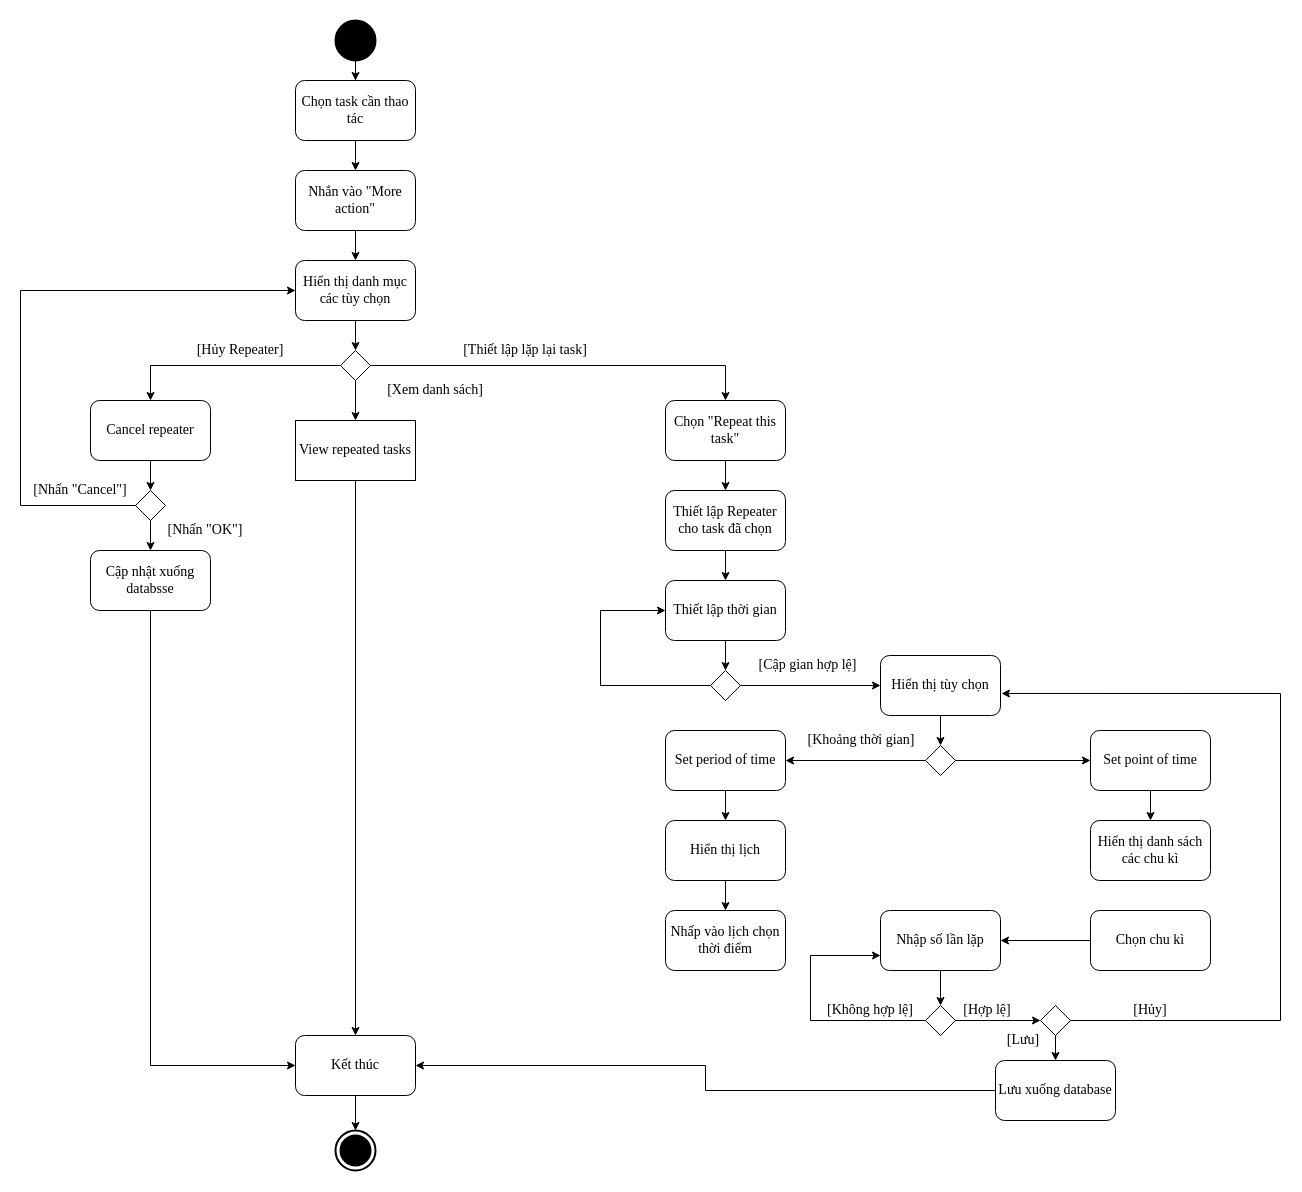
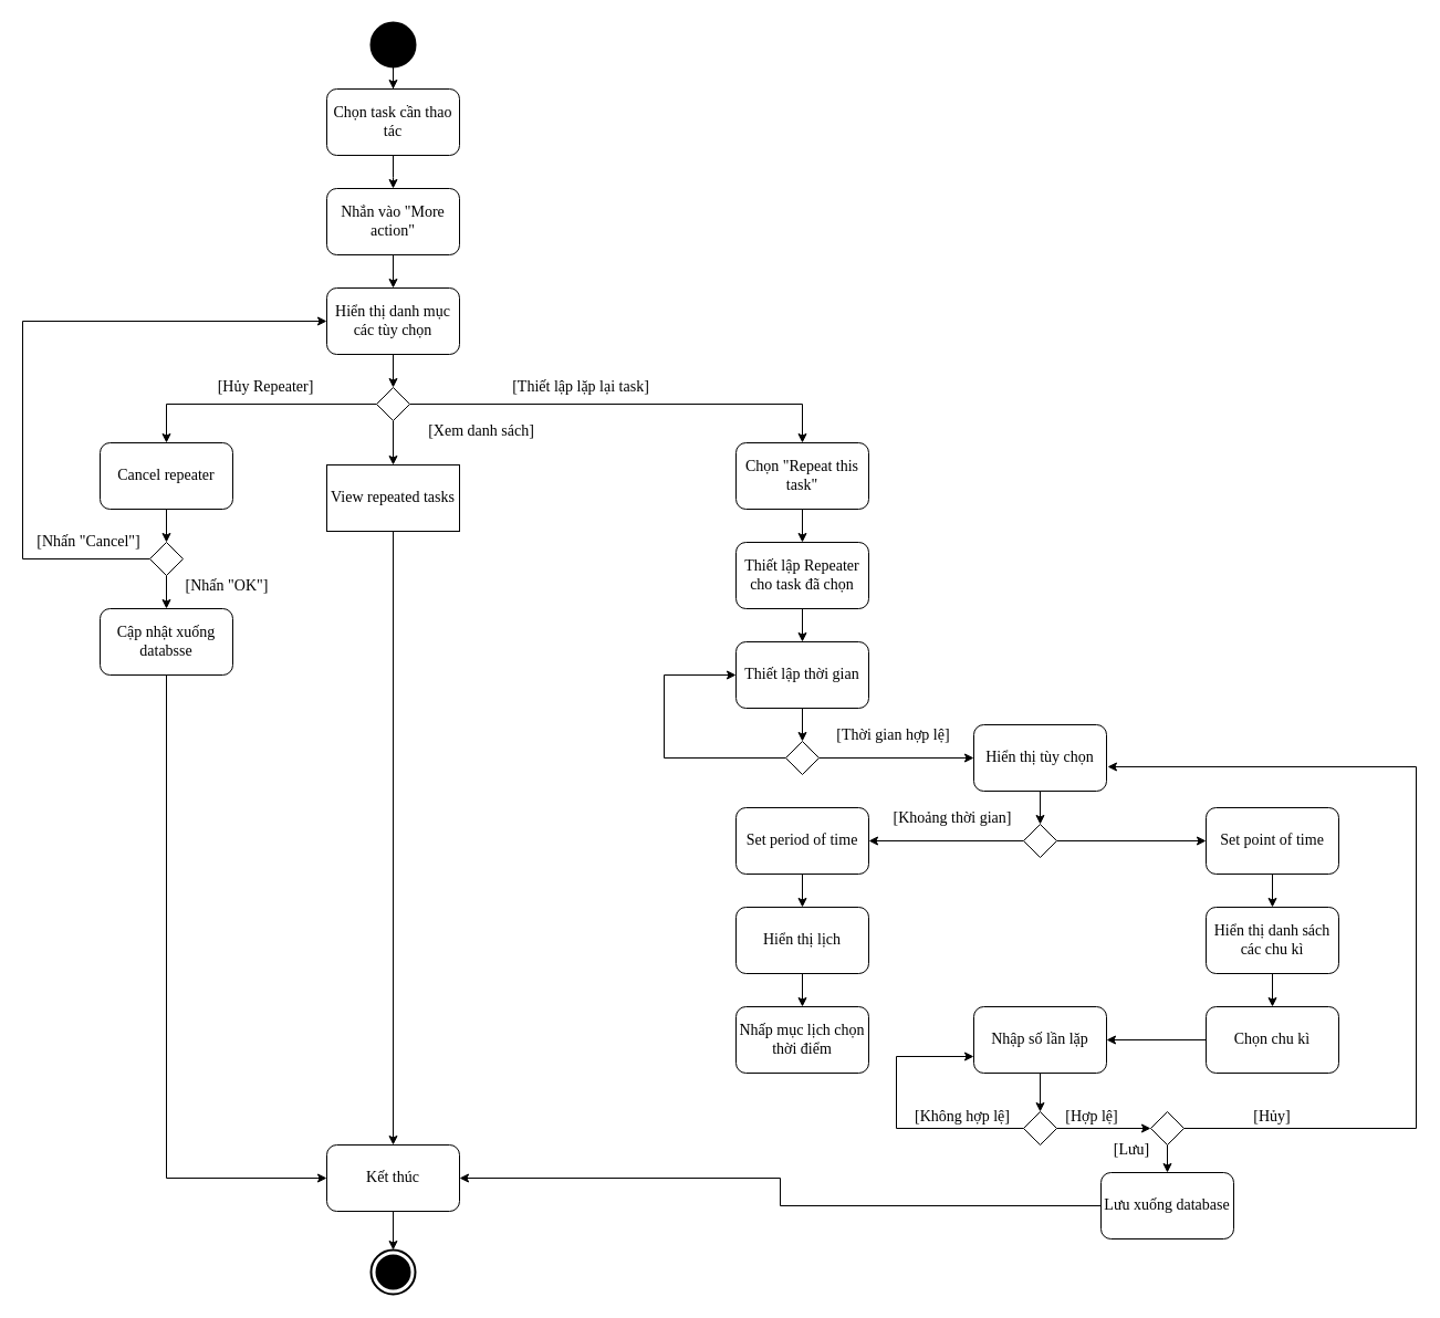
  <mxCell id="0" />
  <mxCell id="1" parent="0" />
  <mxCell id="2" style="edgeStyle=orthogonalEdgeStyle;rounded=0;orthogonalLoop=1;jettySize=auto;html=1;entryX=0.5;entryY=0;entryDx=0;entryDy=0;" parent="1" source="3" target="5" edge="1"><mxGeometry relative="1" as="geometry" /></mxCell>
  <mxCell id="3" value="" style="shape=ellipse;html=1;fillColor=#000000;strokeWidth=2;verticalLabelPosition=bottom;verticalAlignment=top;perimeter=ellipsePerimeter;fontFamily=Verdana;fontSize=14;" parent="1" vertex="1"><mxGeometry x="335" y="20" width="40" height="40" as="geometry" /></mxCell>
  <mxCell id="4" style="edgeStyle=orthogonalEdgeStyle;rounded=0;orthogonalLoop=1;jettySize=auto;html=1;entryX=0.5;entryY=0;entryDx=0;entryDy=0;" parent="1" source="5" edge="1"><mxGeometry relative="1" as="geometry"><mxPoint x="355" y="170" as="targetPoint" /></mxGeometry></mxCell>
  <mxCell id="5" value="Chọn task cần thao tác" style="rounded=1;whiteSpace=wrap;html=1;fontFamily=Verdana;fontSize=14;" parent="1" vertex="1"><mxGeometry x="295" y="80" width="120" height="60" as="geometry" /></mxCell>
  <mxCell id="6" style="edgeStyle=orthogonalEdgeStyle;rounded=0;orthogonalLoop=1;jettySize=auto;html=1;fontFamily=Verdana;fontSize=14;" parent="1" source="7" target="9" edge="1"><mxGeometry relative="1" as="geometry" /></mxCell>
  <mxCell id="7" value="Nhắn vào &quot;More action&quot;" style="rounded=1;whiteSpace=wrap;html=1;fontFamily=Verdana;fontSize=14;" parent="1" vertex="1"><mxGeometry x="295" y="170" width="120" height="60" as="geometry" /></mxCell>
  <mxCell id="8" style="edgeStyle=orthogonalEdgeStyle;rounded=0;orthogonalLoop=1;jettySize=auto;html=1;exitX=0.5;exitY=1;exitDx=0;exitDy=0;entryX=0.5;entryY=0;entryDx=0;entryDy=0;" parent="1" source="9" target="55" edge="1"><mxGeometry relative="1" as="geometry" /></mxCell>
  <mxCell id="9" value="Hiển thị danh mục các tùy chọn" style="rounded=1;whiteSpace=wrap;html=1;fontFamily=Verdana;fontSize=14;" parent="1" vertex="1"><mxGeometry x="295" y="260" width="120" height="60" as="geometry" /></mxCell>
  <mxCell id="10" style="edgeStyle=orthogonalEdgeStyle;rounded=0;orthogonalLoop=1;jettySize=auto;html=1;entryX=0.5;entryY=0;entryDx=0;entryDy=0;" parent="1" source="11" target="13" edge="1"><mxGeometry relative="1" as="geometry" /></mxCell>
  <mxCell id="11" value="Thiết lập Repeater cho task đã chọn" style="rounded=1;whiteSpace=wrap;html=1;fontFamily=Verdana;fontSize=14;" parent="1" vertex="1"><mxGeometry x="665" y="490" width="120" height="60" as="geometry" /></mxCell>
  <mxCell id="12" style="edgeStyle=orthogonalEdgeStyle;rounded=0;orthogonalLoop=1;jettySize=auto;html=1;fontFamily=Verdana;fontSize=14;" parent="1" source="13" target="16" edge="1"><mxGeometry relative="1" as="geometry"><mxPoint x="355" y="640" as="targetPoint" /></mxGeometry></mxCell>
  <mxCell id="13" value="Thiết lập thời gian" style="rounded=1;whiteSpace=wrap;html=1;fontFamily=Verdana;fontSize=14;" parent="1" vertex="1"><mxGeometry x="665" y="580" width="120" height="60" as="geometry" /></mxCell>
  <mxCell id="14" style="edgeStyle=orthogonalEdgeStyle;rounded=0;orthogonalLoop=1;jettySize=auto;html=1;entryX=0;entryY=0.5;entryDx=0;entryDy=0;" parent="1" source="16" target="21" edge="1"><mxGeometry relative="1" as="geometry" /></mxCell>
  <mxCell id="15" style="edgeStyle=orthogonalEdgeStyle;rounded=0;orthogonalLoop=1;jettySize=auto;html=1;exitX=0;exitY=0.5;exitDx=0;exitDy=0;entryX=0;entryY=0.5;entryDx=0;entryDy=0;" parent="1" source="16" target="13" edge="1"><mxGeometry relative="1" as="geometry"><mxPoint x="360" y="610" as="targetPoint" /><Array as="points"><mxPoint x="600" y="685" /><mxPoint x="600" y="610" /></Array></mxGeometry></mxCell>
  <mxCell id="16" value="" style="rhombus;" parent="1" vertex="1"><mxGeometry x="710" y="670" width="30" height="30" as="geometry" /></mxCell>
- <mxCell id="17" value="[Cập gian hợp lệ]" style="text;html=1;strokeColor=none;fillColor=none;align=center;verticalAlign=middle;whiteSpace=wrap;rounded=0;fontFamily=Verdana;fontSize=14;" parent="1" vertex="1"><mxGeometry x="740" y="655" width="135" height="20" as="geometry" /></mxCell>
+ <mxCell id="17" value="[Thời gian hợp lệ]" style="text;html=1;strokeColor=none;fillColor=none;align=center;verticalAlign=middle;whiteSpace=wrap;rounded=0;fontFamily=Verdana;fontSize=14;" parent="1" vertex="1"><mxGeometry x="740" y="655" width="135" height="20" as="geometry" /></mxCell>
  <mxCell id="18" style="edgeStyle=orthogonalEdgeStyle;rounded=0;orthogonalLoop=1;jettySize=auto;html=1;exitX=0.5;exitY=1;exitDx=0;exitDy=0;entryX=0.5;entryY=0;entryDx=0;entryDy=0;" parent="1" source="19" target="11" edge="1"><mxGeometry relative="1" as="geometry" /></mxCell>
  <mxCell id="19" value="Chọn &quot;Repeat this task&quot;" style="rounded=1;whiteSpace=wrap;html=1;fontFamily=Verdana;fontSize=14;" parent="1" vertex="1"><mxGeometry x="665" y="400" width="120" height="60" as="geometry" /></mxCell>
  <mxCell id="20" style="edgeStyle=orthogonalEdgeStyle;rounded=0;orthogonalLoop=1;jettySize=auto;html=1;entryX=0.5;entryY=0;entryDx=0;entryDy=0;" parent="1" source="21" target="24" edge="1"><mxGeometry relative="1" as="geometry" /></mxCell>
  <mxCell id="21" value="Hiển thị tùy chọn" style="rounded=1;whiteSpace=wrap;html=1;fontFamily=Verdana;fontSize=14;" parent="1" vertex="1"><mxGeometry x="880" y="655" width="120" height="60" as="geometry" /></mxCell>
  <mxCell id="22" style="edgeStyle=orthogonalEdgeStyle;rounded=0;orthogonalLoop=1;jettySize=auto;html=1;entryX=1;entryY=0.5;entryDx=0;entryDy=0;" parent="1" source="24" target="26" edge="1"><mxGeometry relative="1" as="geometry" /></mxCell>
  <mxCell id="23" style="edgeStyle=orthogonalEdgeStyle;rounded=0;orthogonalLoop=1;jettySize=auto;html=1;entryX=0;entryY=0.5;entryDx=0;entryDy=0;" parent="1" source="24" target="28" edge="1"><mxGeometry relative="1" as="geometry" /></mxCell>
  <mxCell id="24" value="" style="rhombus;" parent="1" vertex="1"><mxGeometry x="925" y="745" width="30" height="30" as="geometry" /></mxCell>
  <mxCell id="25" style="edgeStyle=orthogonalEdgeStyle;rounded=0;orthogonalLoop=1;jettySize=auto;html=1;entryX=0.5;entryY=0;entryDx=0;entryDy=0;" parent="1" source="26" target="35" edge="1"><mxGeometry relative="1" as="geometry" /></mxCell>
  <mxCell id="26" value="Set period of time" style="rounded=1;whiteSpace=wrap;html=1;fontFamily=Verdana;fontSize=14;" parent="1" vertex="1"><mxGeometry x="665" y="730" width="120" height="60" as="geometry" /></mxCell>
  <mxCell id="27" style="edgeStyle=orthogonalEdgeStyle;rounded=0;orthogonalLoop=1;jettySize=auto;html=1;entryX=0.5;entryY=0;entryDx=0;entryDy=0;" parent="1" source="28" target="31" edge="1"><mxGeometry relative="1" as="geometry" /></mxCell>
  <mxCell id="28" value="Set point of time" style="rounded=1;whiteSpace=wrap;html=1;fontFamily=Verdana;fontSize=14;" parent="1" vertex="1"><mxGeometry x="1090" y="730" width="120" height="60" as="geometry" /></mxCell>
  <mxCell id="29" value="[Khoảng thời gian]" style="text;html=1;strokeColor=none;fillColor=none;align=center;verticalAlign=middle;whiteSpace=wrap;rounded=0;fontFamily=Verdana;fontSize=14;" parent="1" vertex="1"><mxGeometry x="790" y="730" width="142" height="20" as="geometry" /></mxCell>
+ <mxCell id="30" style="edgeStyle=orthogonalEdgeStyle;rounded=0;orthogonalLoop=1;jettySize=auto;html=1;entryX=0.5;entryY=0;entryDx=0;entryDy=0;" parent="1" source="31" target="33" edge="1"><mxGeometry relative="1" as="geometry" /></mxCell>
  <mxCell id="31" value="Hiển thị danh sách các chu kì" style="rounded=1;whiteSpace=wrap;html=1;fontFamily=Verdana;fontSize=14;" parent="1" vertex="1"><mxGeometry x="1090" y="820" width="120" height="60" as="geometry" /></mxCell>
  <mxCell id="32" style="edgeStyle=none;rounded=0;orthogonalLoop=1;jettySize=auto;html=1;entryX=1;entryY=0.5;entryDx=0;entryDy=0;" parent="1" source="33" target="39" edge="1"><mxGeometry relative="1" as="geometry" /></mxCell>
  <mxCell id="33" value="Chọn chu kì" style="rounded=1;whiteSpace=wrap;html=1;fontFamily=Verdana;fontSize=14;" parent="1" vertex="1"><mxGeometry x="1090" y="910" width="120" height="60" as="geometry" /></mxCell>
  <mxCell id="34" style="edgeStyle=orthogonalEdgeStyle;rounded=0;orthogonalLoop=1;jettySize=auto;html=1;entryX=0.5;entryY=0;entryDx=0;entryDy=0;" parent="1" source="35" target="36" edge="1"><mxGeometry relative="1" as="geometry" /></mxCell>
  <mxCell id="35" value="Hiển thị lịch" style="rounded=1;whiteSpace=wrap;html=1;fontFamily=Verdana;fontSize=14;" parent="1" vertex="1"><mxGeometry x="665" y="820" width="120" height="60" as="geometry" /></mxCell>
- <mxCell id="36" value="Nhấp vào lịch chọn thời điểm" style="rounded=1;whiteSpace=wrap;html=1;fontFamily=Verdana;fontSize=14;" parent="1" vertex="1"><mxGeometry x="665" y="910" width="120" height="60" as="geometry" /></mxCell>
+ <mxCell id="36" value="Nhấp mục lịch chọn thời điểm" style="rounded=1;whiteSpace=wrap;html=1;fontFamily=Verdana;fontSize=14;" parent="1" vertex="1"><mxGeometry x="665" y="910" width="120" height="60" as="geometry" /></mxCell>
  <mxCell id="37" style="edgeStyle=none;rounded=0;orthogonalLoop=1;jettySize=auto;html=1;entryX=0.5;entryY=0;entryDx=0;entryDy=0;" parent="1" source="39" target="41" edge="1"><mxGeometry relative="1" as="geometry" /></mxCell>
  <mxCell id="38" style="edgeStyle=orthogonalEdgeStyle;rounded=0;orthogonalLoop=1;jettySize=auto;html=1;exitX=0;exitY=0.5;exitDx=0;exitDy=0;entryX=0;entryY=0.75;entryDx=0;entryDy=0;" parent="1" source="41" target="39" edge="1"><mxGeometry relative="1" as="geometry"><mxPoint x="730" y="1010" as="sourcePoint" /><Array as="points"><mxPoint x="810" y="1020" /><mxPoint x="810" y="955" /></Array></mxGeometry></mxCell>
  <mxCell id="39" value="Nhập số lần lặp" style="rounded=1;whiteSpace=wrap;html=1;fontFamily=Verdana;fontSize=14;" parent="1" vertex="1"><mxGeometry x="880" y="910" width="120" height="60" as="geometry" /></mxCell>
  <mxCell id="40" style="edgeStyle=orthogonalEdgeStyle;rounded=0;orthogonalLoop=1;jettySize=auto;html=1;entryX=0;entryY=0.5;entryDx=0;entryDy=0;" edge="1" parent="1" source="41" target="60"><mxGeometry relative="1" as="geometry" /></mxCell>
  <mxCell id="41" value="" style="rhombus;" parent="1" vertex="1"><mxGeometry x="925" y="1005" width="30" height="30" as="geometry" /></mxCell>
  <mxCell id="42" value="[Hợp lệ]" style="text;html=1;strokeColor=none;fillColor=none;align=center;verticalAlign=middle;whiteSpace=wrap;rounded=0;fontFamily=Verdana;fontSize=14;" parent="1" vertex="1"><mxGeometry x="955" y="1000" width="64" height="20" as="geometry" /></mxCell>
  <mxCell id="43" value="[Không hợp lệ]" style="text;html=1;strokeColor=none;fillColor=none;align=center;verticalAlign=middle;whiteSpace=wrap;rounded=0;fontFamily=Verdana;fontSize=14;" parent="1" vertex="1"><mxGeometry x="815" y="1000" width="110" height="20" as="geometry" /></mxCell>
  <mxCell id="44" style="edgeStyle=orthogonalEdgeStyle;rounded=0;orthogonalLoop=1;jettySize=auto;html=1;exitX=0.5;exitY=1;exitDx=0;exitDy=0;entryX=0.5;entryY=0;entryDx=0;entryDy=0;" parent="1" source="45" target="50" edge="1"><mxGeometry relative="1" as="geometry"><mxPoint x="355" y="520" as="targetPoint" /></mxGeometry></mxCell>
  <mxCell id="45" value="View repeated tasks" style="whiteSpace=wrap;html=1;fontFamily=Verdana;fontSize=14;rounded=0;" parent="1" vertex="1"><mxGeometry x="295" y="420" width="120" height="60" as="geometry" /></mxCell>
  <mxCell id="46" value="[Xem danh sách]" style="text;html=1;strokeColor=none;fillColor=none;align=center;verticalAlign=middle;whiteSpace=wrap;rounded=0;fontFamily=Verdana;fontSize=14;" parent="1" vertex="1"><mxGeometry x="370" y="380" width="130" height="20" as="geometry" /></mxCell>
  <mxCell id="47" style="edgeStyle=orthogonalEdgeStyle;rounded=0;orthogonalLoop=1;jettySize=auto;html=1;entryX=0.5;entryY=0;entryDx=0;entryDy=0;" edge="1" parent="1" source="48" target="67"><mxGeometry relative="1" as="geometry" /></mxCell>
  <mxCell id="48" value="Cancel repeater" style="rounded=1;whiteSpace=wrap;html=1;fontFamily=Verdana;fontSize=14;" parent="1" vertex="1"><mxGeometry x="90" y="400" width="120" height="60" as="geometry" /></mxCell>
  <mxCell id="49" style="edgeStyle=orthogonalEdgeStyle;rounded=0;orthogonalLoop=1;jettySize=auto;html=1;entryX=0.5;entryY=0;entryDx=0;entryDy=0;entryPerimeter=0;" parent="1" source="50" target="51" edge="1"><mxGeometry relative="1" as="geometry" /></mxCell>
  <mxCell id="50" value="Kết thúc" style="rounded=1;whiteSpace=wrap;html=1;fontFamily=Verdana;fontSize=14;" parent="1" vertex="1"><mxGeometry x="295" y="1035" width="120" height="60" as="geometry" /></mxCell>
  <mxCell id="51" value="" style="html=1;shape=mxgraph.sysml.actFinal;strokeWidth=2;verticalLabelPosition=bottom;verticalAlignment=top;" parent="1" vertex="1"><mxGeometry x="335" y="1130" width="40" height="40" as="geometry" /></mxCell>
  <mxCell id="52" style="edgeStyle=orthogonalEdgeStyle;rounded=0;orthogonalLoop=1;jettySize=auto;html=1;exitX=0.5;exitY=1;exitDx=0;exitDy=0;entryX=0.5;entryY=0;entryDx=0;entryDy=0;" parent="1" source="55" target="45" edge="1"><mxGeometry relative="1" as="geometry" /></mxCell>
  <mxCell id="53" style="edgeStyle=orthogonalEdgeStyle;rounded=0;orthogonalLoop=1;jettySize=auto;html=1;entryX=0.5;entryY=0;entryDx=0;entryDy=0;" parent="1" source="55" target="48" edge="1"><mxGeometry relative="1" as="geometry"><mxPoint x="150" y="365" as="targetPoint" /><Array as="points"><mxPoint x="150" y="365" /></Array></mxGeometry></mxCell>
  <mxCell id="54" style="edgeStyle=orthogonalEdgeStyle;rounded=0;orthogonalLoop=1;jettySize=auto;html=1;entryX=0.5;entryY=0;entryDx=0;entryDy=0;" edge="1" parent="1" source="55" target="19"><mxGeometry relative="1" as="geometry"><mxPoint x="730" y="365" as="targetPoint" /><Array as="points"><mxPoint x="725" y="365" /></Array></mxGeometry></mxCell>
  <mxCell id="55" value="" style="rhombus;" parent="1" vertex="1"><mxGeometry x="340" y="350" width="30" height="30" as="geometry" /></mxCell>
  <mxCell id="56" value="[Thiết lập lặp lại task]" style="text;html=1;strokeColor=none;fillColor=none;align=center;verticalAlign=middle;whiteSpace=wrap;rounded=0;fontFamily=Verdana;fontSize=14;" parent="1" vertex="1"><mxGeometry x="445" y="340" width="160" height="20" as="geometry" /></mxCell>
  <mxCell id="57" value="[Hủy Repeater]" style="text;html=1;strokeColor=none;fillColor=none;align=center;verticalAlign=middle;whiteSpace=wrap;rounded=0;fontFamily=Verdana;fontSize=14;" parent="1" vertex="1"><mxGeometry x="180" y="340" width="120" height="20" as="geometry" /></mxCell>
  <mxCell id="58" style="edgeStyle=orthogonalEdgeStyle;rounded=0;orthogonalLoop=1;jettySize=auto;html=1;entryX=0.5;entryY=0;entryDx=0;entryDy=0;" edge="1" parent="1" source="60" target="62"><mxGeometry relative="1" as="geometry" /></mxCell>
  <mxCell id="59" style="edgeStyle=orthogonalEdgeStyle;rounded=0;orthogonalLoop=1;jettySize=auto;html=1;entryX=1.008;entryY=0.633;entryDx=0;entryDy=0;entryPerimeter=0;" edge="1" parent="1" source="60" target="21"><mxGeometry relative="1" as="geometry"><mxPoint x="1020" y="679" as="targetPoint" /><Array as="points"><mxPoint x="1280" y="1020" /><mxPoint x="1280" y="693" /></Array></mxGeometry></mxCell>
  <mxCell id="60" value="" style="rhombus;" vertex="1" parent="1"><mxGeometry x="1040" y="1005" width="30" height="30" as="geometry" /></mxCell>
  <mxCell id="61" style="edgeStyle=orthogonalEdgeStyle;rounded=0;orthogonalLoop=1;jettySize=auto;html=1;entryX=1;entryY=0.5;entryDx=0;entryDy=0;" edge="1" parent="1" source="62" target="50"><mxGeometry relative="1" as="geometry" /></mxCell>
  <mxCell id="62" value="Lưu xuống database" style="rounded=1;whiteSpace=wrap;html=1;fontFamily=Verdana;fontSize=14;" vertex="1" parent="1"><mxGeometry x="995" y="1060" width="120" height="60" as="geometry" /></mxCell>
  <mxCell id="63" value="[Lưu]" style="text;html=1;strokeColor=none;fillColor=none;align=center;verticalAlign=middle;whiteSpace=wrap;rounded=0;fontFamily=Verdana;fontSize=14;" vertex="1" parent="1"><mxGeometry x="990.5" y="1030" width="64" height="20" as="geometry" /></mxCell>
  <mxCell id="64" value="[Hủy]" style="text;html=1;strokeColor=none;fillColor=none;align=center;verticalAlign=middle;whiteSpace=wrap;rounded=0;fontFamily=Verdana;fontSize=14;" vertex="1" parent="1"><mxGeometry x="1118" y="1000" width="64" height="20" as="geometry" /></mxCell>
  <mxCell id="65" style="edgeStyle=orthogonalEdgeStyle;rounded=0;orthogonalLoop=1;jettySize=auto;html=1;" edge="1" parent="1" source="67" target="70"><mxGeometry relative="1" as="geometry" /></mxCell>
  <mxCell id="66" style="edgeStyle=orthogonalEdgeStyle;rounded=0;orthogonalLoop=1;jettySize=auto;html=1;entryX=0;entryY=0.5;entryDx=0;entryDy=0;" edge="1" parent="1" source="67" target="9"><mxGeometry relative="1" as="geometry"><mxPoint x="20" y="290" as="targetPoint" /><Array as="points"><mxPoint x="20" y="505" /><mxPoint x="20" y="290" /></Array></mxGeometry></mxCell>
  <mxCell id="67" value="" style="rhombus;" vertex="1" parent="1"><mxGeometry x="135" y="490" width="30" height="30" as="geometry" /></mxCell>
  <mxCell id="68" value="[Nhấn &quot;Cancel&quot;]" style="text;html=1;strokeColor=none;fillColor=none;align=center;verticalAlign=middle;whiteSpace=wrap;rounded=0;fontFamily=Verdana;fontSize=14;" vertex="1" parent="1"><mxGeometry x="20" y="480" width="120" height="20" as="geometry" /></mxCell>
  <mxCell id="69" style="edgeStyle=orthogonalEdgeStyle;rounded=0;orthogonalLoop=1;jettySize=auto;html=1;entryX=0;entryY=0.5;entryDx=0;entryDy=0;" edge="1" parent="1" source="70" target="50"><mxGeometry relative="1" as="geometry"><mxPoint x="150" y="1072" as="targetPoint" /><Array as="points"><mxPoint x="150" y="1065" /></Array></mxGeometry></mxCell>
  <mxCell id="70" value="Cập nhật xuống databsse" style="rounded=1;whiteSpace=wrap;html=1;fontFamily=Verdana;fontSize=14;" vertex="1" parent="1"><mxGeometry x="90" y="550" width="120" height="60" as="geometry" /></mxCell>
  <mxCell id="71" value="[Nhấn &quot;OK&quot;]" style="text;html=1;strokeColor=none;fillColor=none;align=center;verticalAlign=middle;whiteSpace=wrap;rounded=0;fontFamily=Verdana;fontSize=14;" vertex="1" parent="1"><mxGeometry x="160" y="520" width="90" height="20" as="geometry" /></mxCell>
